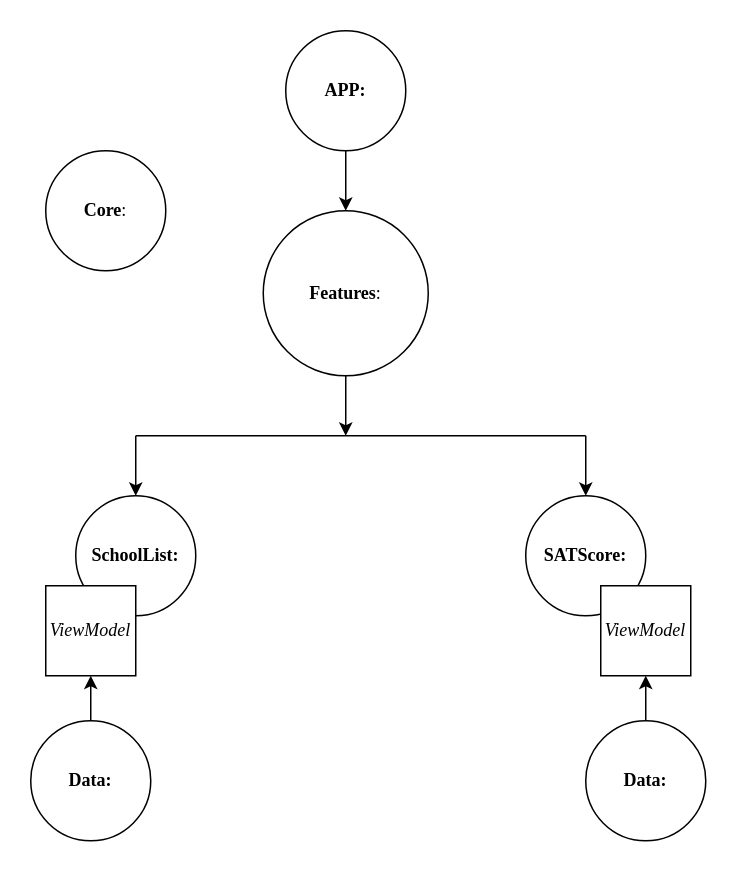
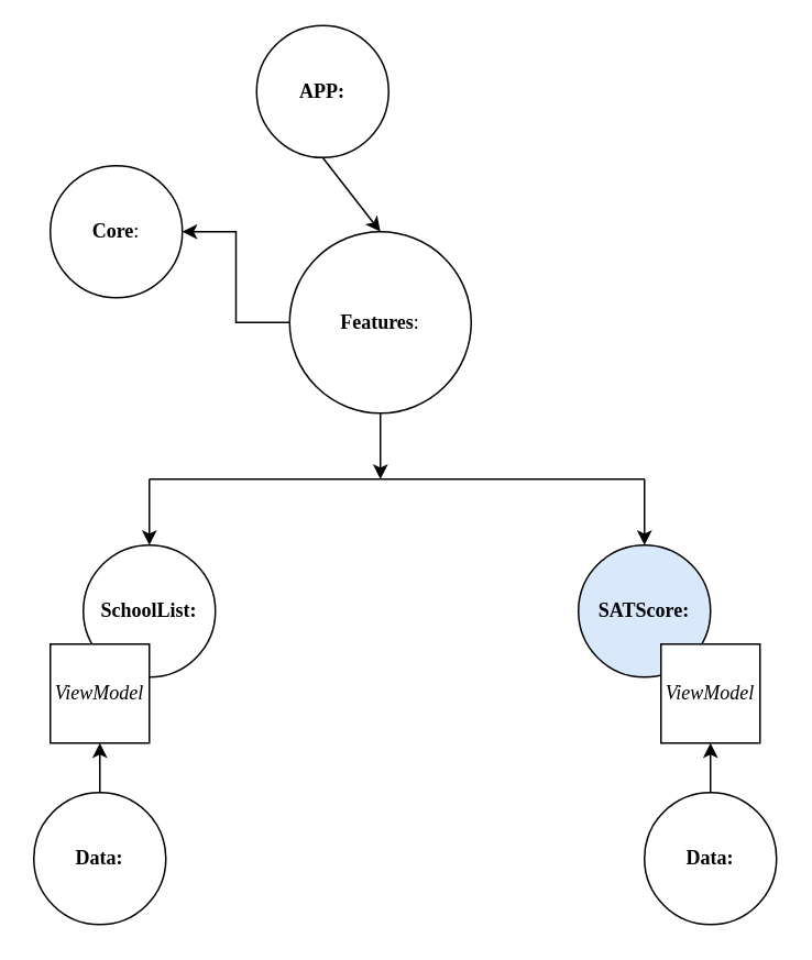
  <mxCell id="0" />
  <mxCell id="1" parent="0" />
- <mxCell id="2" value="&lt;b&gt;APP:&lt;/b&gt;" style="ellipse;whiteSpace=wrap;html=1;aspect=fixed;fontFamily=Times New Roman;" vertex="1" parent="1"><mxGeometry x="190" y="20" width="80" height="80" as="geometry" /></mxCell>
+ <mxCell id="2" value="&lt;b&gt;APP:&lt;/b&gt;" style="ellipse;whiteSpace=wrap;html=1;aspect=fixed;fontFamily=Times New Roman;" vertex="1" parent="1"><mxGeometry x="155" y="15" width="80" height="80" as="geometry" /></mxCell>
  <mxCell id="3" value="" style="endArrow=classic;html=1;fontFamily=Times New Roman;exitX=0.5;exitY=1;exitDx=0;exitDy=0;" edge="1" parent="1" source="2"><mxGeometry width="50" height="50" relative="1" as="geometry"><mxPoint x="230" y="120" as="sourcePoint" /><mxPoint x="230" y="140" as="targetPoint" /><Array as="points"><mxPoint x="230" y="140" /></Array></mxGeometry></mxCell>
+ <mxCell id="4" value="" style="edgeStyle=orthogonalEdgeStyle;rounded=0;orthogonalLoop=1;jettySize=auto;html=1;fontFamily=Times New Roman;" edge="1" parent="1" source="5" target="18"><mxGeometry relative="1" as="geometry"><mxPoint x="95" y="195" as="targetPoint" /></mxGeometry></mxCell>
  <mxCell id="5" value="&lt;b&gt;Features&lt;/b&gt;:" style="ellipse;whiteSpace=wrap;html=1;aspect=fixed;fontFamily=Times New Roman;" vertex="1" parent="1"><mxGeometry x="175" y="140" width="110" height="110" as="geometry" /></mxCell>
  <mxCell id="6" value="" style="endArrow=classic;html=1;fontFamily=Times New Roman;exitX=0.5;exitY=1;exitDx=0;exitDy=0;" edge="1" parent="1" source="5"><mxGeometry width="50" height="50" relative="1" as="geometry"><mxPoint x="230" y="380" as="sourcePoint" /><mxPoint x="230" y="290" as="targetPoint" /></mxGeometry></mxCell>
  <mxCell id="7" value="" style="endArrow=none;html=1;fontFamily=Times New Roman;" edge="1" parent="1"><mxGeometry width="50" height="50" relative="1" as="geometry"><mxPoint x="90" y="290" as="sourcePoint" /><mxPoint x="390" y="290" as="targetPoint" /><Array as="points"><mxPoint x="230" y="290" /></Array></mxGeometry></mxCell>
  <mxCell id="8" value="&lt;b&gt;SchoolList:&lt;/b&gt;" style="ellipse;whiteSpace=wrap;html=1;aspect=fixed;fontFamily=Times New Roman;" vertex="1" parent="1"><mxGeometry x="50" y="330" width="80" height="80" as="geometry" /></mxCell>
- <mxCell id="9" value="&lt;b&gt;SATScore:&lt;/b&gt;" style="ellipse;whiteSpace=wrap;html=1;aspect=fixed;fontFamily=Times New Roman;" vertex="1" parent="1"><mxGeometry x="350" y="330" width="80" height="80" as="geometry" /></mxCell>
+ <mxCell id="9" value="&lt;b&gt;SATScore:&lt;/b&gt;" style="ellipse;whiteSpace=wrap;html=1;aspect=fixed;fontFamily=Times New Roman;fillColor=#dae8fc;" vertex="1" parent="1"><mxGeometry x="350" y="330" width="80" height="80" as="geometry" /></mxCell>
  <mxCell id="10" value="" style="endArrow=classic;html=1;fontFamily=Times New Roman;entryX=0.5;entryY=0;entryDx=0;entryDy=0;" edge="1" parent="1" target="9"><mxGeometry width="50" height="50" relative="1" as="geometry"><mxPoint x="390" y="290" as="sourcePoint" /><mxPoint x="280" y="300" as="targetPoint" /></mxGeometry></mxCell>
  <mxCell id="11" value="" style="endArrow=classic;html=1;fontFamily=Times New Roman;entryX=0.5;entryY=0;entryDx=0;entryDy=0;" edge="1" parent="1" target="8"><mxGeometry width="50" height="50" relative="1" as="geometry"><mxPoint x="90" y="290" as="sourcePoint" /><mxPoint x="280" y="300" as="targetPoint" /></mxGeometry></mxCell>
  <mxCell id="12" value="&lt;i&gt;ViewModel&lt;/i&gt;" style="whiteSpace=wrap;html=1;aspect=fixed;fontFamily=Times New Roman;" vertex="1" parent="1"><mxGeometry x="30" y="390" width="60" height="60" as="geometry" /></mxCell>
  <mxCell id="13" value="&lt;i&gt;ViewModel&lt;/i&gt;" style="whiteSpace=wrap;html=1;aspect=fixed;fontFamily=Times New Roman;" vertex="1" parent="1"><mxGeometry x="400" y="390" width="60" height="60" as="geometry" /></mxCell>
  <mxCell id="14" value="" style="edgeStyle=orthogonalEdgeStyle;rounded=0;orthogonalLoop=1;jettySize=auto;html=1;fontFamily=Times New Roman;" edge="1" parent="1" source="15" target="12"><mxGeometry relative="1" as="geometry" /></mxCell>
  <mxCell id="15" value="&lt;b&gt;Data:&lt;/b&gt;" style="ellipse;whiteSpace=wrap;html=1;aspect=fixed;fontFamily=Times New Roman;" vertex="1" parent="1"><mxGeometry x="20" y="480" width="80" height="80" as="geometry" /></mxCell>
  <mxCell id="16" value="" style="edgeStyle=orthogonalEdgeStyle;rounded=0;orthogonalLoop=1;jettySize=auto;html=1;fontFamily=Times New Roman;" edge="1" parent="1" source="17" target="13"><mxGeometry relative="1" as="geometry" /></mxCell>
  <mxCell id="17" value="&lt;b&gt;Data:&lt;/b&gt;" style="ellipse;whiteSpace=wrap;html=1;aspect=fixed;fontFamily=Times New Roman;" vertex="1" parent="1"><mxGeometry x="390" y="480" width="80" height="80" as="geometry" /></mxCell>
  <mxCell id="18" value="&lt;b&gt;Core&lt;/b&gt;:" style="ellipse;whiteSpace=wrap;html=1;aspect=fixed;fontFamily=Times New Roman;" vertex="1" parent="1"><mxGeometry x="30" y="100" width="80" height="80" as="geometry" /></mxCell>
